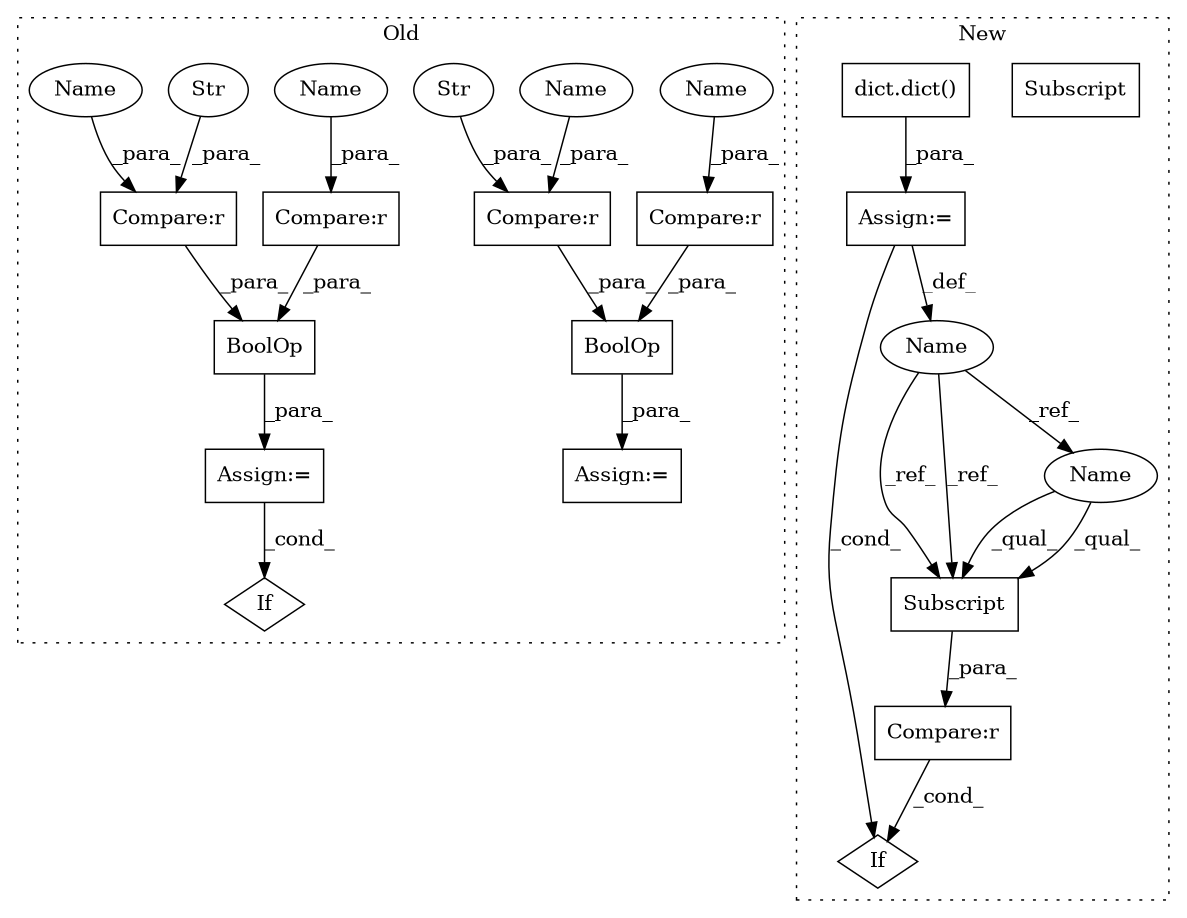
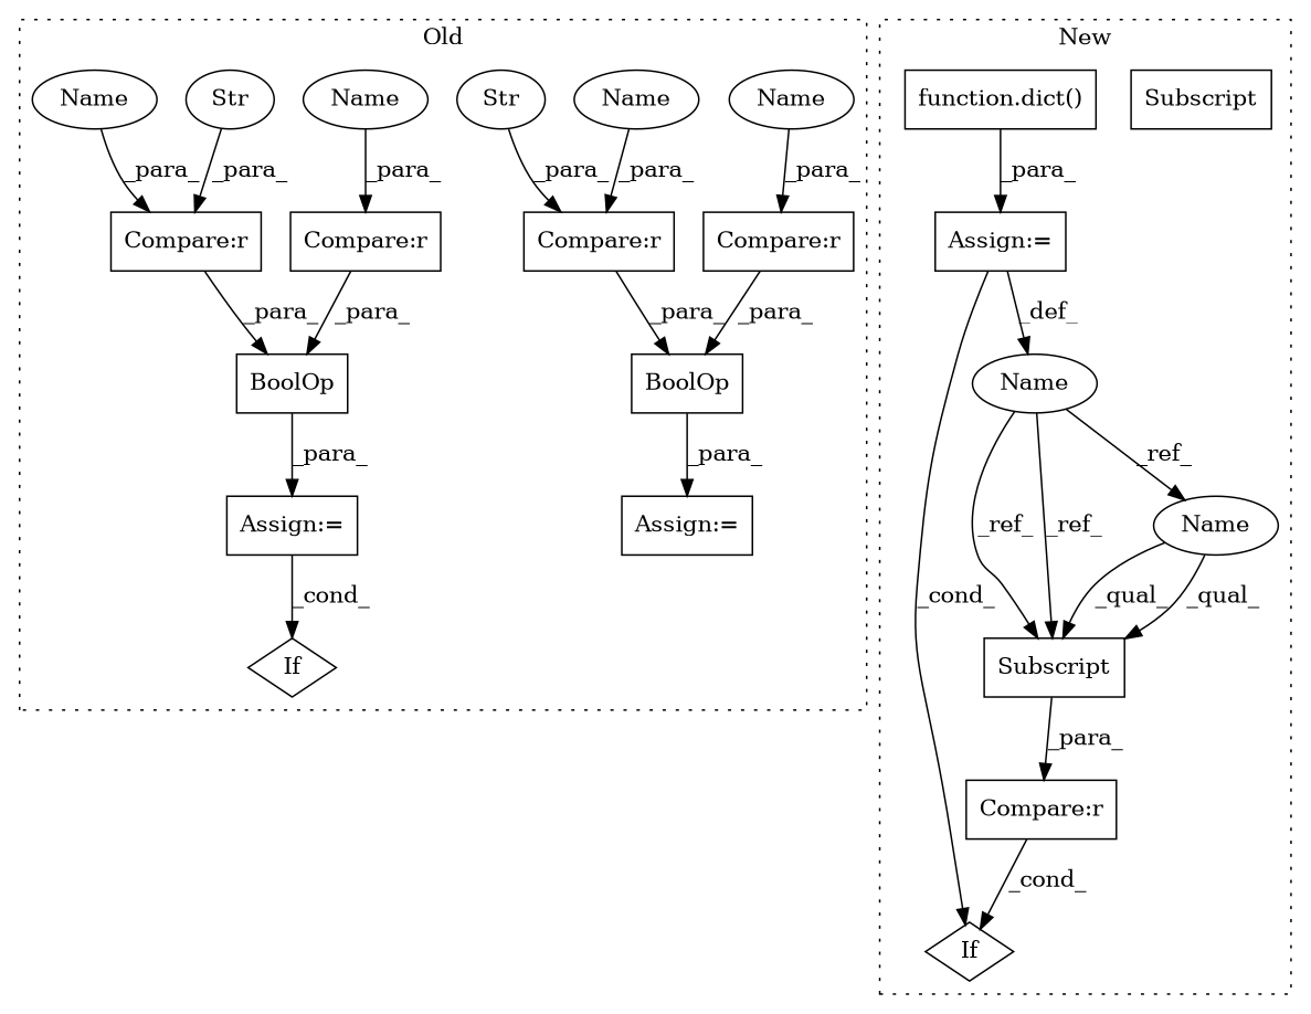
  digraph {
    node [a=87 l=4 s=2092 shape=box]
    n1 [a=72 l=38 label=BoolOp]
    n2 [a=96 l="3,14" label=If s="2697,2714" shape=diamond]
    n3 [a=40 l=14 label="Compare:r"]
    n4 [a=40 l=19 label="Compare:r" s=2111]
    n5 [a=66 l=5 label=Str shape=ellipse]
    n6 [a=40 l=15 label="Compare:r" s=2026]
    n7 [a=66 l=6 label=Str s=2026 shape=ellipse]
    n8 [a=72 l=40 label=BoolOp s=2026]
    n9 [a=40 l=20 label="Compare:r" s=2046]
    n10 [a=68 l=3 label="Assign:=" s=2023]
    n11 [a=68 l=3 label="Assign:=" s=2089]
    n12 [label=Name s=2062 shape=ellipse]
    n13 [label=Name s=2126 shape=ellipse]
    n14 [l=5 label=Name s=2101 shape=ellipse]
    n15 [l=5 label=Name s=2036 shape=ellipse]
    n16 [a=63 l="7,0" label=Subscript s="2061,0"]
    n17 [a=40 l=19 label="Compare:r" s=2061]
    n18 [a=96 l=19 label=If s=2061 shape=diamond]
    n19 [label=Name s=1958 shape=ellipse]
    n20 [a=68 l=3 label="Assign:=" s=1962]
-   n21 [a=75 l=47 label="dict.dict()" s=1965]
+   n21 [a=75 l=47 label="function.dict()" s=1965]
    n22 [a=63 l="7,0" label=Subscript s="2061,0"]
    n23 [label=Name s=2061 shape=ellipse]
    subgraph cluster_1 {
      label=Old
      style=dotted
      n1
      n2
      n3
      n4
      n5
      n6
      n7
      n8
      n9
      n10
      n11
      n12
      n13
      n14
      n15
    }
    subgraph cluster_2 {
      label=New
      style=dotted
      n16
      n17
      n18
      n19
      n20
      n21
      n22
      n23
    }
    n1 -> n11 [label=_para_]
    n3 -> n1 [label=_para_]
    n4 -> n1 [label=_para_]
    n5 -> n3 [label=_para_]
    n6 -> n8 [label=_para_]
    n7 -> n6 [label=_para_]
    n8 -> n10 [label=_para_]
    n9 -> n8 [label=_para_]
    n11 -> n2 [label=_cond_]
    n12 -> n9 [label=_para_]
    n13 -> n4 [label=_para_]
    n14 -> n3 [label=_para_]
    n15 -> n6 [label=_para_]
    n17 -> n18 [label=_cond_]
    n19 -> n22 [label=_ref_]
    n19 -> n22 [label=_ref_]
    n19 -> n23 [label=_ref_]
    n20 -> n18 [label=_cond_]
    n20 -> n19 [label=_def_]
    n21 -> n20 [label=_para_]
    n22 -> n17 [label=_para_]
    n23 -> n22 [label=_qual_]
    n23 -> n22 [label=_qual_]
  }
